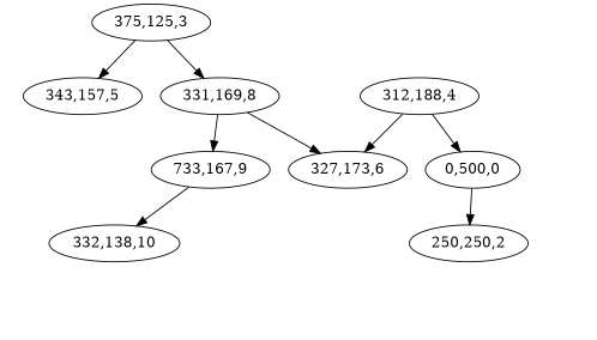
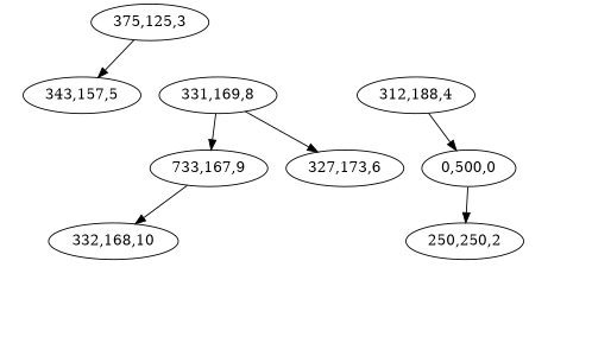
  digraph {
    node [style=invis]
    edge [style=invis]
    n1 [label="375,125,3" style=""]
    n2 [label="331,169,8" style=""]
    n3 [label="343,157,5" style=""]
    n4 [label="733,167,9" style=""]
    n5 [label="327,173,6" style=""]
    17 [width=.1]
    18 [width=.1]
-   n8 [label="332,138,10" style=""]
+   n8 [label="332,168,10" style=""]
    6 [width=.1]
    n10 [label="312,188,4" style=""]
    n11 [label="0,500,0" style=""]
    4 [width=.1]
    5 [width=.1]
    n14 [label="250,250,2" style=""]
    12 [width=.1]
    14 [width=.1]
    15 [width=.1]
    10 [width=.1]
    11 [width=.1]
-   n1 -> n2 [style=""]
    n1 -> n3 [style=""]
    n2 -> n4 [style=""]
    n2 -> n5 [style=""]
    n3 -> 17
    n3 -> 18
    n4 -> n8 [style=""]
    n4 -> 6
    n5 -> 14
    n5 -> 15
    n8 -> 4
    n8 -> 5
-   n10 -> n5 [style=""]
    n10 -> n11 [style=""]
    n11 -> n14 [style=""]
    n11 -> 12
    n14 -> 10
    n14 -> 11
  }
